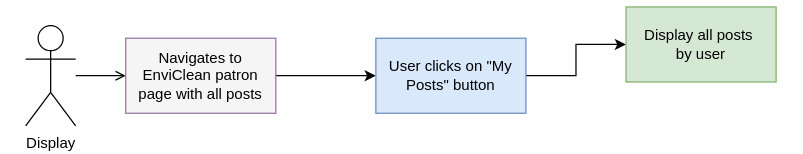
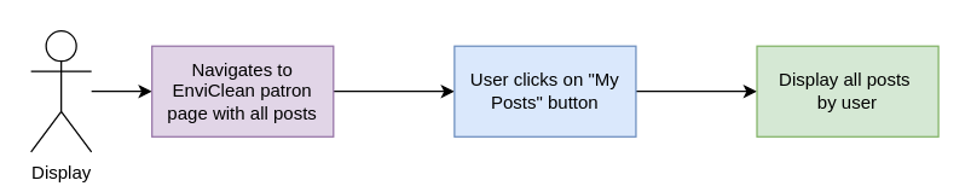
  <mxCell id="0" />
  <mxCell id="1" parent="0" />
- <mxCell id="2" value="" style="edgeStyle=orthogonalEdgeStyle;rounded=0;orthogonalLoop=1;jettySize=auto;html=1;endArrow=open;" edge="1" parent="1" source="3" target="5"><mxGeometry relative="1" as="geometry" /></mxCell>
+ <mxCell id="2" value="" style="edgeStyle=orthogonalEdgeStyle;rounded=0;orthogonalLoop=1;jettySize=auto;html=1;" edge="1" parent="1" source="3" target="5"><mxGeometry relative="1" as="geometry" /></mxCell>
  <mxCell id="3" value="Display" style="shape=umlActor;verticalLabelPosition=bottom;verticalAlign=top;html=1;outlineConnect=0;" vertex="1" parent="1"><mxGeometry x="20" y="20" width="40" height="80" as="geometry" /></mxCell>
  <mxCell id="4" value="" style="edgeStyle=orthogonalEdgeStyle;rounded=0;orthogonalLoop=1;jettySize=auto;html=1;" edge="1" parent="1" source="5" target="7"><mxGeometry relative="1" as="geometry" /></mxCell>
- <mxCell id="5" value="Navigates to EnviClean patron page with all posts" style="rounded=0;whiteSpace=wrap;html=1;fillColor=#f5f5f5;strokeColor=#9673a6;" vertex="1" parent="1"><mxGeometry x="100" y="30" width="120" height="60" as="geometry" /></mxCell>
+ <mxCell id="5" value="Navigates to EnviClean patron page with all posts" style="rounded=0;whiteSpace=wrap;html=1;fillColor=#e1d5e7;strokeColor=#9673a6;" vertex="1" parent="1"><mxGeometry x="100" y="30" width="120" height="60" as="geometry" /></mxCell>
  <mxCell id="6" value="" style="edgeStyle=orthogonalEdgeStyle;rounded=0;orthogonalLoop=1;jettySize=auto;html=1;" edge="1" parent="1" source="7" target="8"><mxGeometry relative="1" as="geometry" /></mxCell>
  <mxCell id="7" value="User clicks on &quot;My Posts&quot; button" style="rounded=0;whiteSpace=wrap;html=1;fillColor=#dae8fc;strokeColor=#6c8ebf;" vertex="1" parent="1"><mxGeometry x="300" y="30" width="120" height="60" as="geometry" /></mxCell>
- <mxCell id="8" value="Display all posts&amp;nbsp;&lt;br&gt;by user" style="rounded=0;whiteSpace=wrap;html=1;fillColor=#d5e8d4;strokeColor=#82b366;" vertex="1" parent="1"><mxGeometry x="500" y="5" width="120" height="60" as="geometry" /></mxCell>
+ <mxCell id="8" value="Display all posts&amp;nbsp;&lt;br&gt;by user" style="rounded=0;whiteSpace=wrap;html=1;fillColor=#d5e8d4;strokeColor=#82b366;" vertex="1" parent="1"><mxGeometry x="500" y="30" width="120" height="60" as="geometry" /></mxCell>
